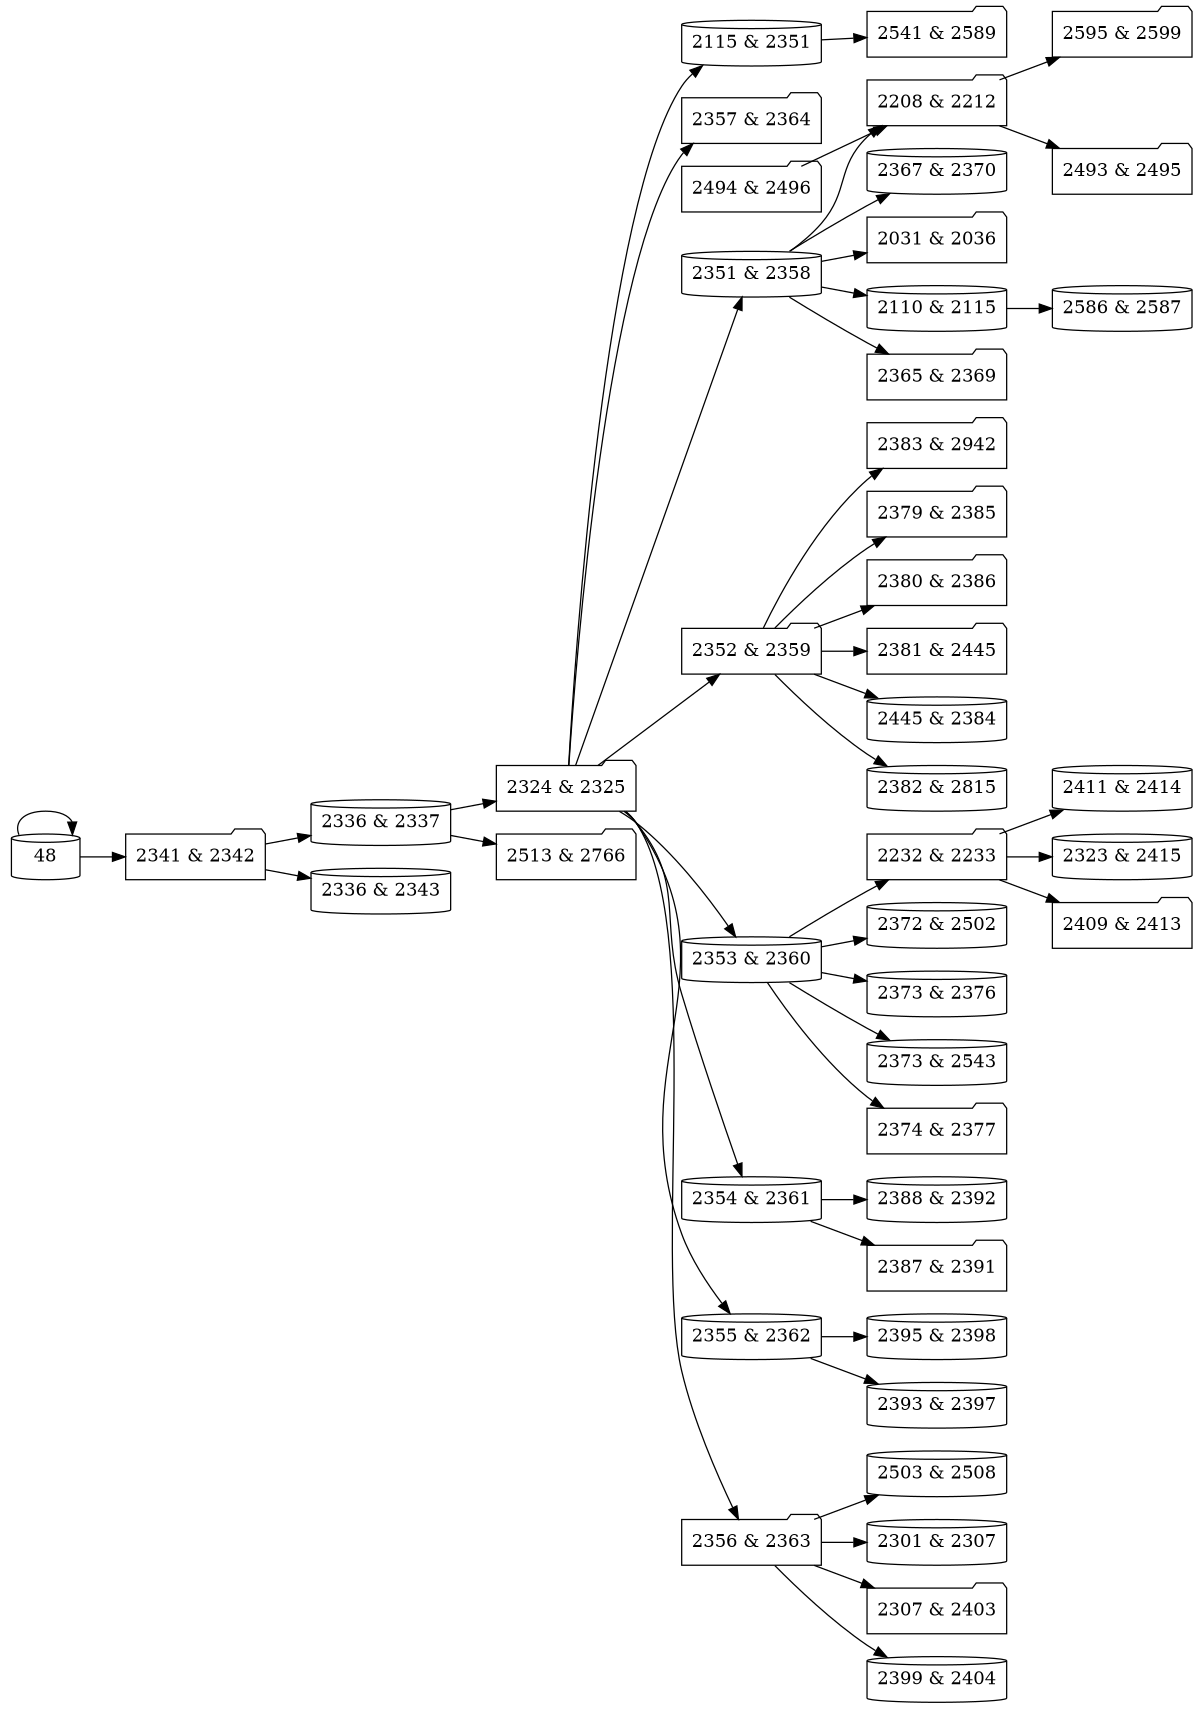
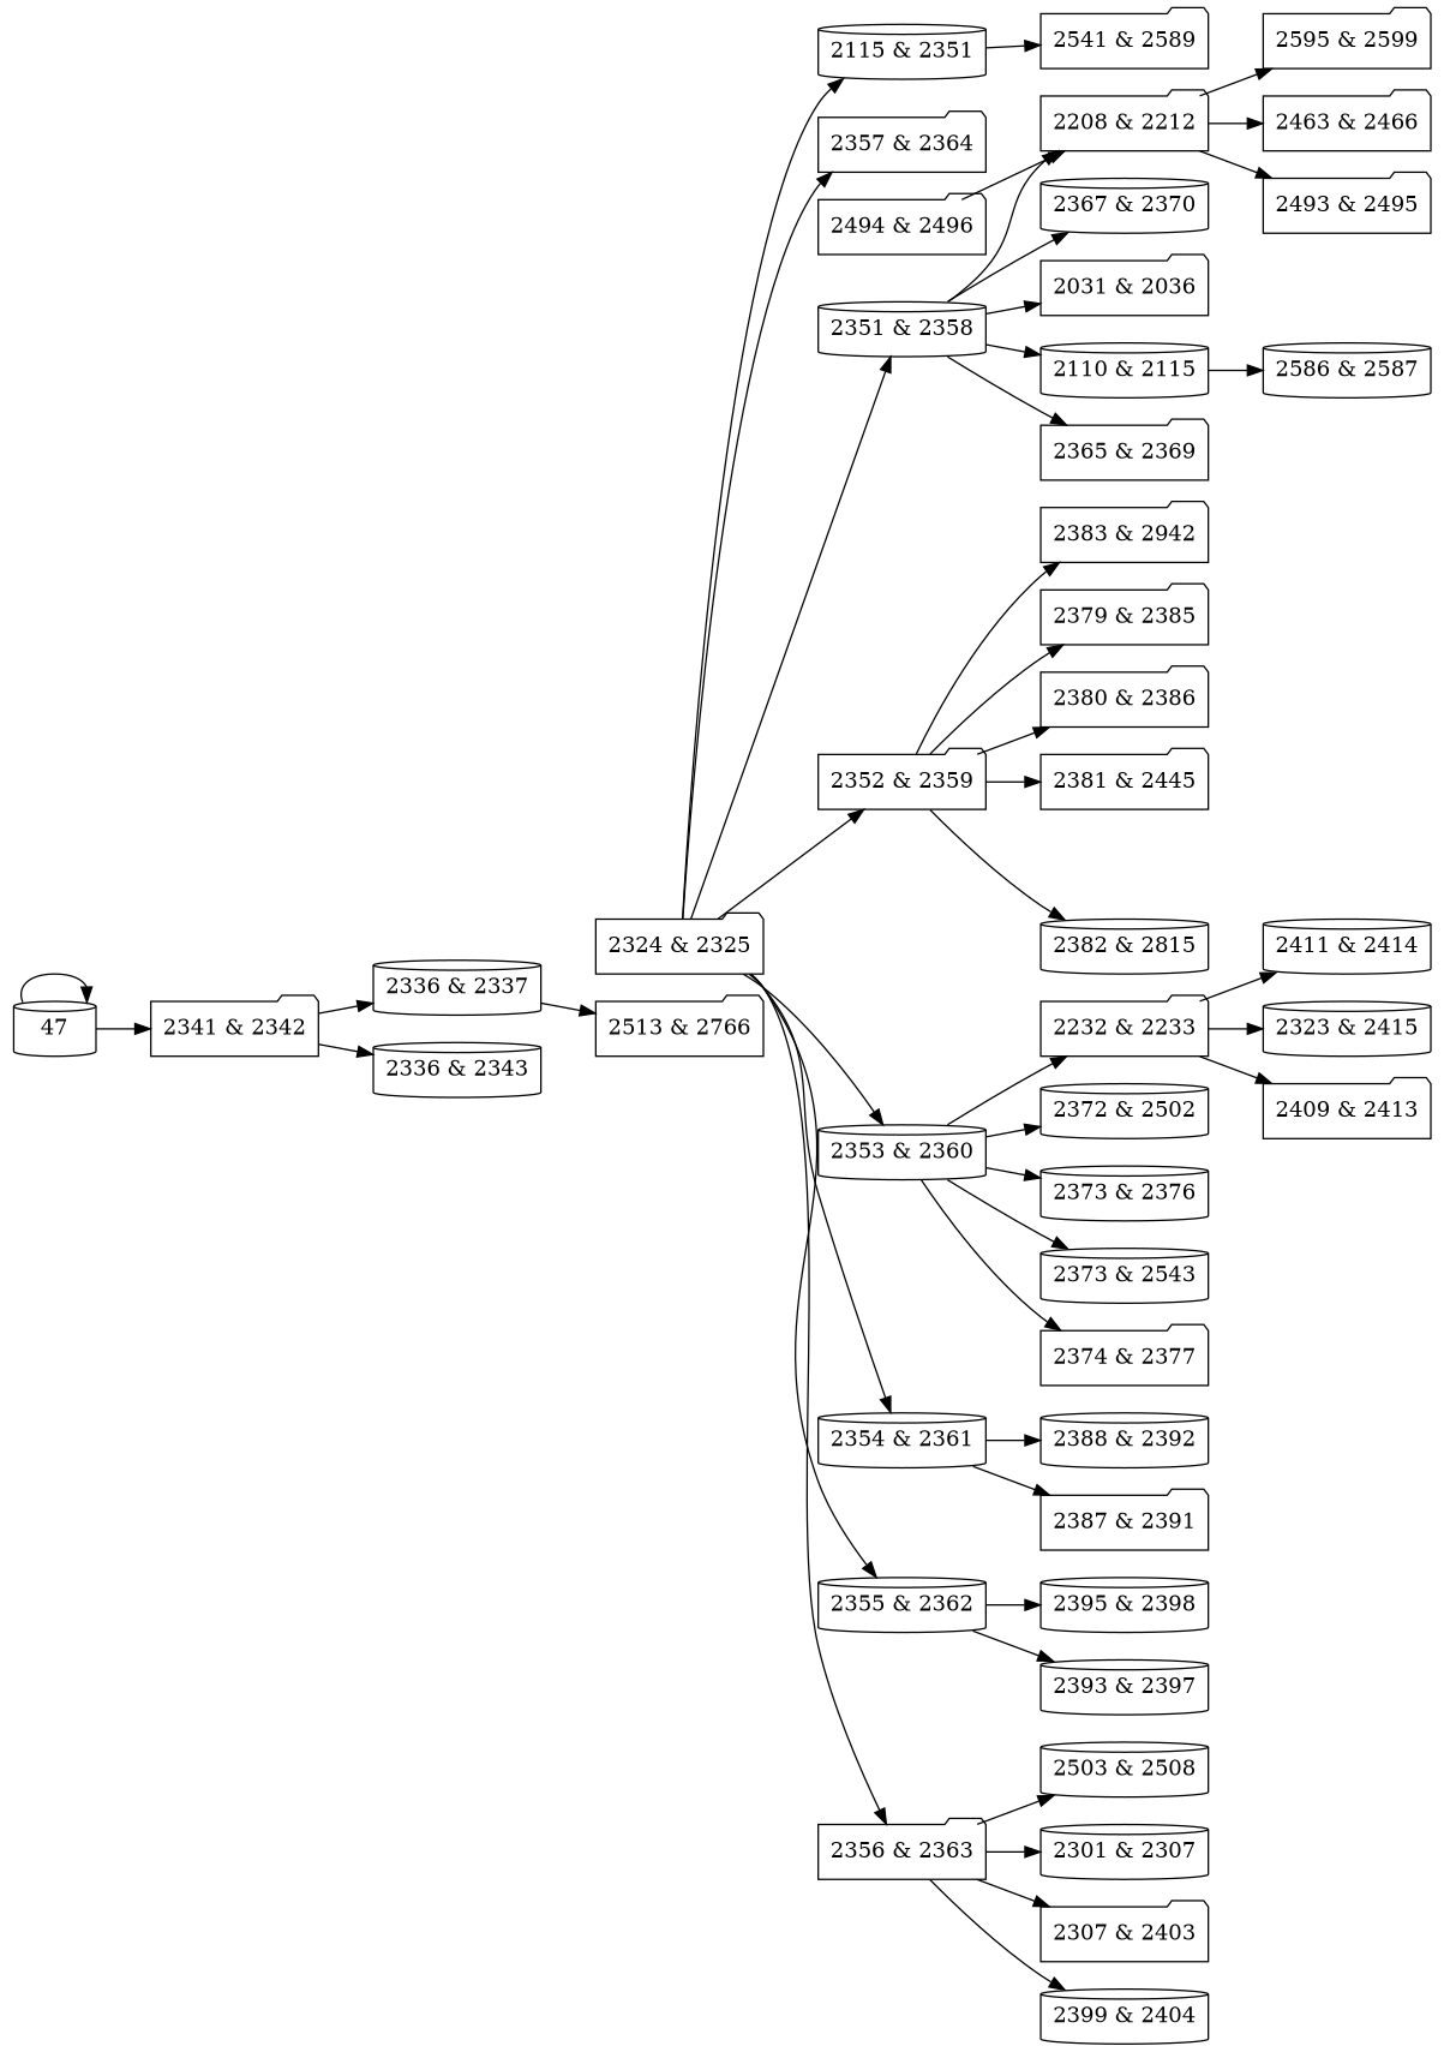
  digraph {
    rankdir=LR
    node [shape=cylinder]
    n1 [label="2031 & 2036" shape=folder]
    n2 [label="2110 & 2115"]
    n3 [label="2586 & 2587"]
    n4 [label="2115 & 2351"]
    n5 [label="2541 & 2589" shape=folder]
    n6 [label="2351 & 2358"]
    n7 [label="2208 & 2212" shape=folder]
    n8 [label="2365 & 2369" shape=folder]
    n9 [label="2367 & 2370"]
+   n10 [label="2463 & 2466" shape=folder]
    n11 [label="2493 & 2495" shape=folder]
    n12 [label="2595 & 2599" shape=folder]
    n13 [label="2494 & 2496" shape=folder]
    n14 [label="2232 & 2233" shape=folder]
    n15 [label="2323 & 2415"]
    n16 [label="2409 & 2413" shape=folder]
    n17 [label="2411 & 2414"]
    n18 [label="2301 & 2307"]
    n19 [label="2307 & 2403" shape=folder]
    n20 [label="2324 & 2325" shape=folder]
    n21 [label="2352 & 2359" shape=folder]
    n22 [label="2353 & 2360"]
    n23 [label="2354 & 2361"]
    n24 [label="2355 & 2362"]
    n25 [label="2356 & 2363" shape=folder]
    n26 [label="2357 & 2364" shape=folder]
    n27 [label="2379 & 2385" shape=folder]
    n28 [label="2380 & 2386" shape=folder]
    n29 [label="2381 & 2445" shape=folder]
-   n30 [label="2445 & 2384"]
    n31 [label="2382 & 2815"]
    n32 [label="2383 & 2942" shape=folder]
    n33 [label="2372 & 2502"]
    n34 [label="2373 & 2376"]
    n35 [label="2373 & 2543"]
    n36 [label="2374 & 2377" shape=folder]
    n37 [label="2387 & 2391" shape=folder]
    n38 [label="2388 & 2392"]
    n39 [label="2393 & 2397"]
    n40 [label="2395 & 2398"]
    n41 [label="2399 & 2404"]
    n42 [label="2503 & 2508"]
    n43 [label="2336 & 2337"]
    n44 [label="2513 & 2766" shape=folder]
    n45 [label="2336 & 2343"]
    n46 [label="2341 & 2342" shape=folder]
-   47 [label=48]
+   47
    n2 -> n3
    n4 -> n5
    n6 -> n1
    n6 -> n2
    n6 -> n7
    n6 -> n8
    n6 -> n9
+   n7 -> n10
    n7 -> n11
    n7 -> n12
    n13 -> n7
    n14 -> n15
    n14 -> n16
    n14 -> n17
    n20 -> n4
    n20 -> n6
    n20 -> n21
    n20 -> n22
    n20 -> n23
    n20 -> n24
    n20 -> n25
    n20 -> n26
    n21 -> n27
    n21 -> n28
    n21 -> n29
-   n21 -> n30
    n21 -> n31
    n21 -> n32
    n22 -> n14
    n22 -> n33
    n22 -> n34
    n22 -> n35
    n22 -> n36
    n23 -> n37
    n23 -> n38
    n24 -> n39
    n24 -> n40
    n25 -> n18
    n25 -> n19
    n25 -> n41
    n25 -> n42
-   n43 -> n20
    n43 -> n44
    n46 -> n43
    n46 -> n45
    47 -> n46
    47 -> 47
  }
